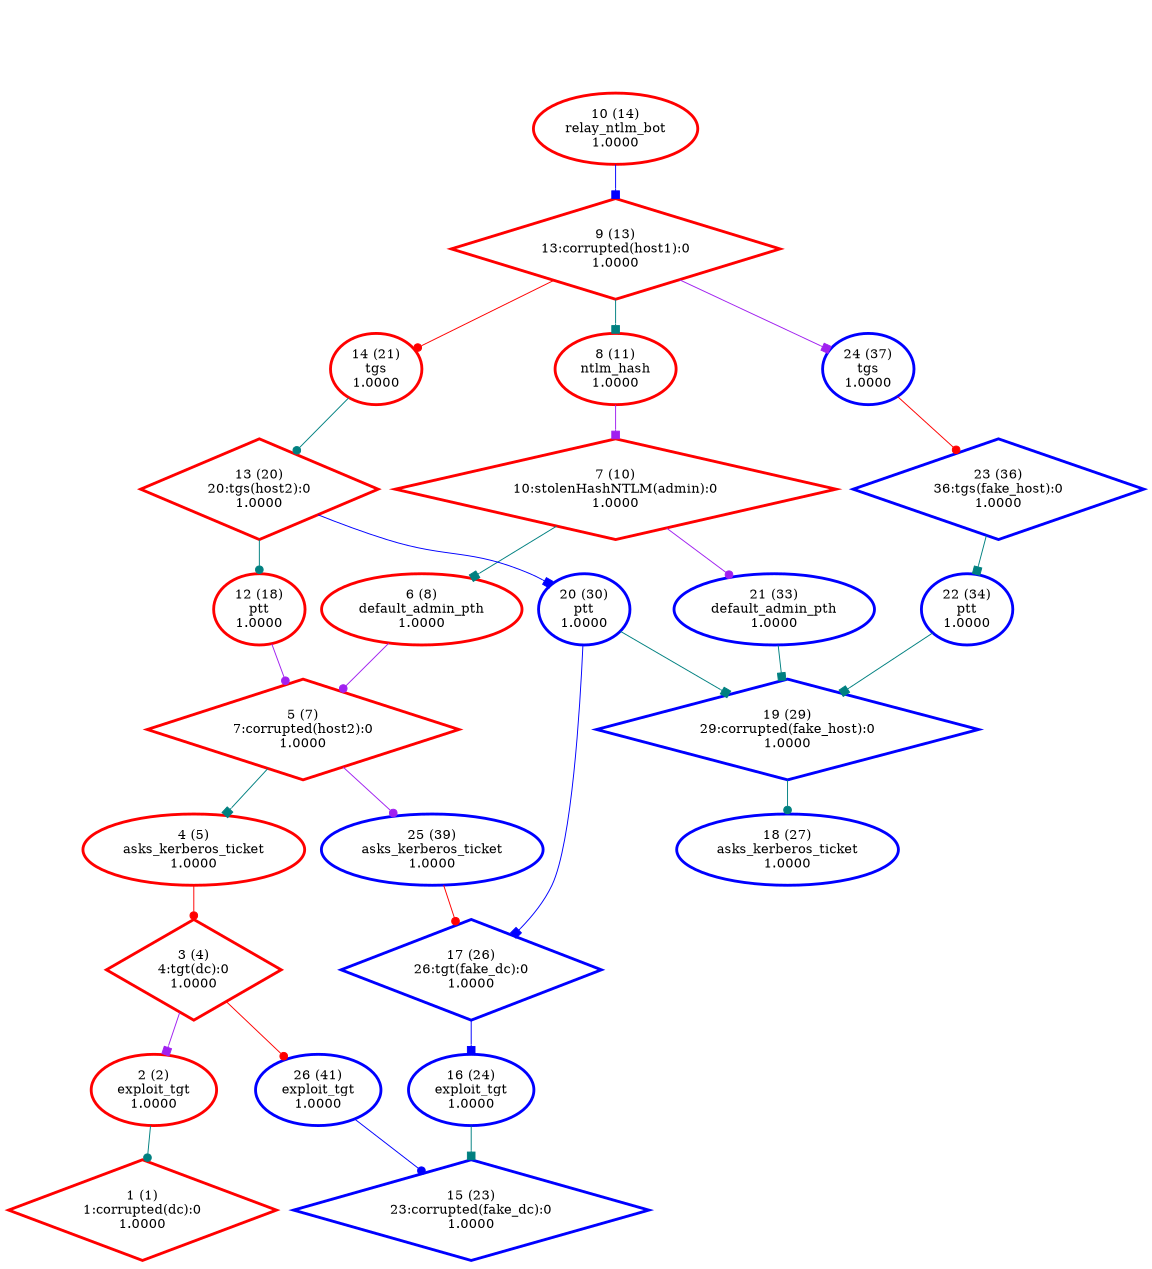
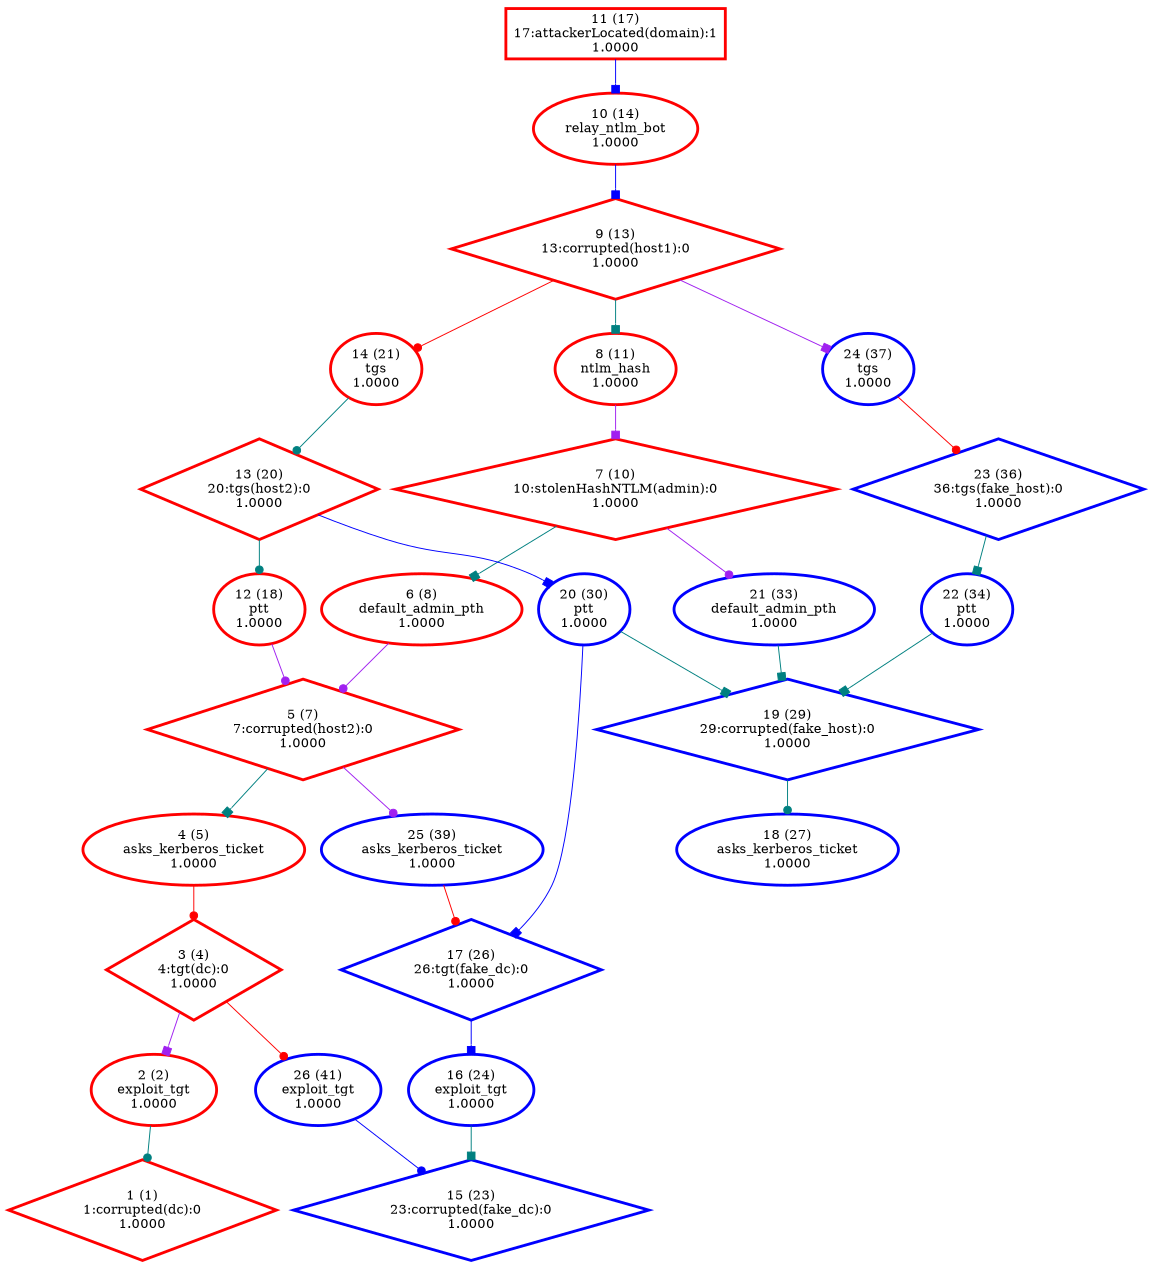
  digraph {
    node [color="#FF0000" penwidth=3 shape=ellipse]
    edge [arrowhead=box color=teal]
    n1 [label="1 (1)\n1:corrupted(dc):0\n1.0000" shape=diamond]
    n2 [label="2 (2)\nexploit_tgt\n1.0000"]
    n3 [label="3 (4)\n4:tgt(dc):0\n1.0000" shape=diamond]
    n4 [color=blue label="26 (41)\nexploit_tgt\n1.0000"]
    n5 [color=blue label="15 (23)\n23:corrupted(fake_dc):0\n1.0000" shape=diamond]
    n6 [label="4 (5)\nasks_kerberos_ticket\n1.0000"]
    n7 [label="5 (7)\n7:corrupted(host2):0\n1.0000" shape=diamond]
    n8 [color=blue label="25 (39)\nasks_kerberos_ticket\n1.0000"]
    n9 [color=blue label="17 (26)\n26:tgt(fake_dc):0\n1.0000" shape=diamond]
    n10 [label="6 (8)\ndefault_admin_pth\n1.0000"]
    n11 [label="7 (10)\n10:stolenHashNTLM(admin):0\n1.0000" shape=diamond]
    n12 [color=blue label="21 (33)\ndefault_admin_pth\n1.0000"]
    n13 [color=blue label="19 (29)\n29:corrupted(fake_host):0\n1.0000" shape=diamond]
    n14 [label="8 (11)\nntlm_hash\n1.0000"]
    n15 [label="9 (13)\n13:corrupted(host1):0\n1.0000" shape=diamond]
    n16 [label="14 (21)\ntgs\n1.0000"]
    n17 [color=blue label="24 (37)\ntgs\n1.0000"]
    n18 [label="13 (20)\n20:tgs(host2):0\n1.0000" shape=diamond]
    n19 [color=blue label="23 (36)\n36:tgs(fake_host):0\n1.0000" shape=diamond]
    n20 [label="10 (14)\nrelay_ntlm_bot\n1.0000"]
+   n21 [label="11 (17)\n17:attackerLocated(domain):1\n1.0000" shape=box]
    n22 [label="12 (18)\nptt\n1.0000"]
    n23 [color=blue label="20 (30)\nptt\n1.0000"]
    n24 [color=blue label="16 (24)\nexploit_tgt\n1.0000"]
    n25 [color=blue label="18 (27)\nasks_kerberos_ticket\n1.0000"]
    n26 [color=blue label="22 (34)\nptt\n1.0000"]
    n2 -> n1 [arrowhead=dot]
    n3 -> n2 [color=purple]
    n3 -> n4 [arrowhead=dot color=red]
    n4 -> n5 [arrowhead=dot color=blue]
    n6 -> n3 [arrowhead=dot color=red]
    n7 -> n6
    n7 -> n8 [arrowhead=dot color=purple]
    n8 -> n9 [arrowhead=dot color=red]
    n9 -> n24 [color=blue]
    n10 -> n7 [arrowhead=dot color=purple]
    n11 -> n10
    n11 -> n12 [arrowhead=dot color=purple]
    n12 -> n13
    n13 -> n25 [arrowhead=dot]
    n14 -> n11 [color=purple]
    n15 -> n14
    n15 -> n16 [arrowhead=dot color=red]
    n15 -> n17 [color=purple]
    n16 -> n18 [arrowhead=dot]
    n17 -> n19 [arrowhead=dot color=red]
    n18 -> n22 [arrowhead=dot]
    n18 -> n23 [color=blue]
    n19 -> n26
    n20 -> n15 [color=blue]
+   n21 -> n20 [color=blue]
    n22 -> n7 [arrowhead=dot color=purple]
    n23 -> n9 [color=blue]
    n23 -> n13
    n24 -> n5
    n26 -> n13
  }
